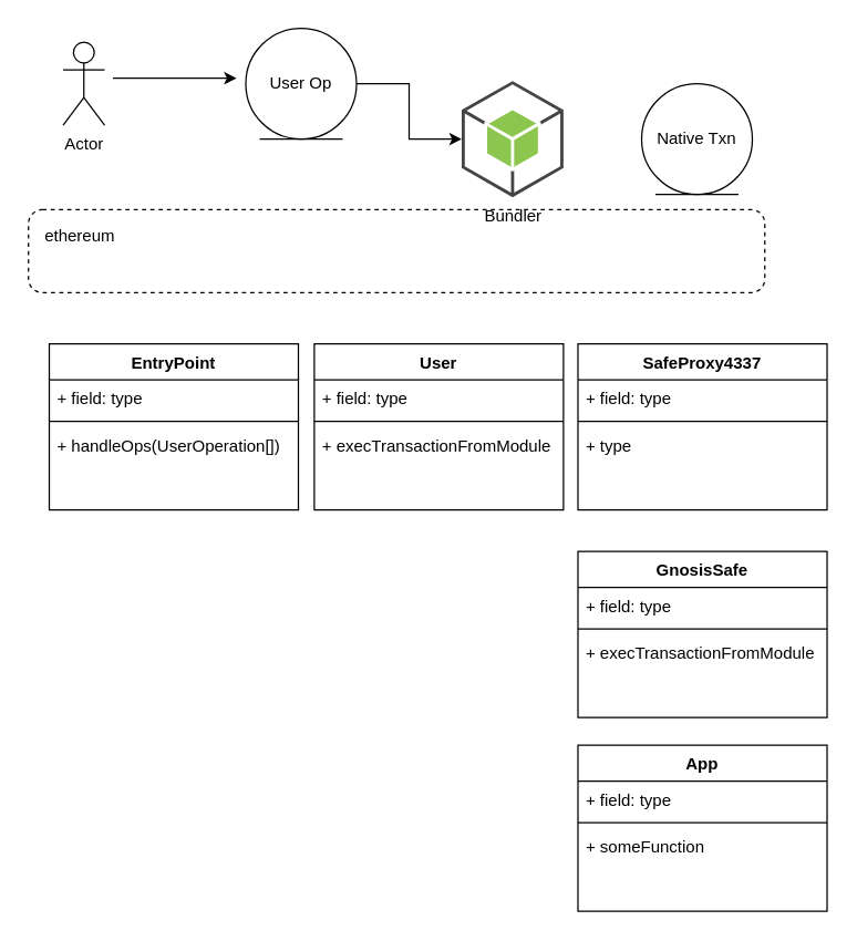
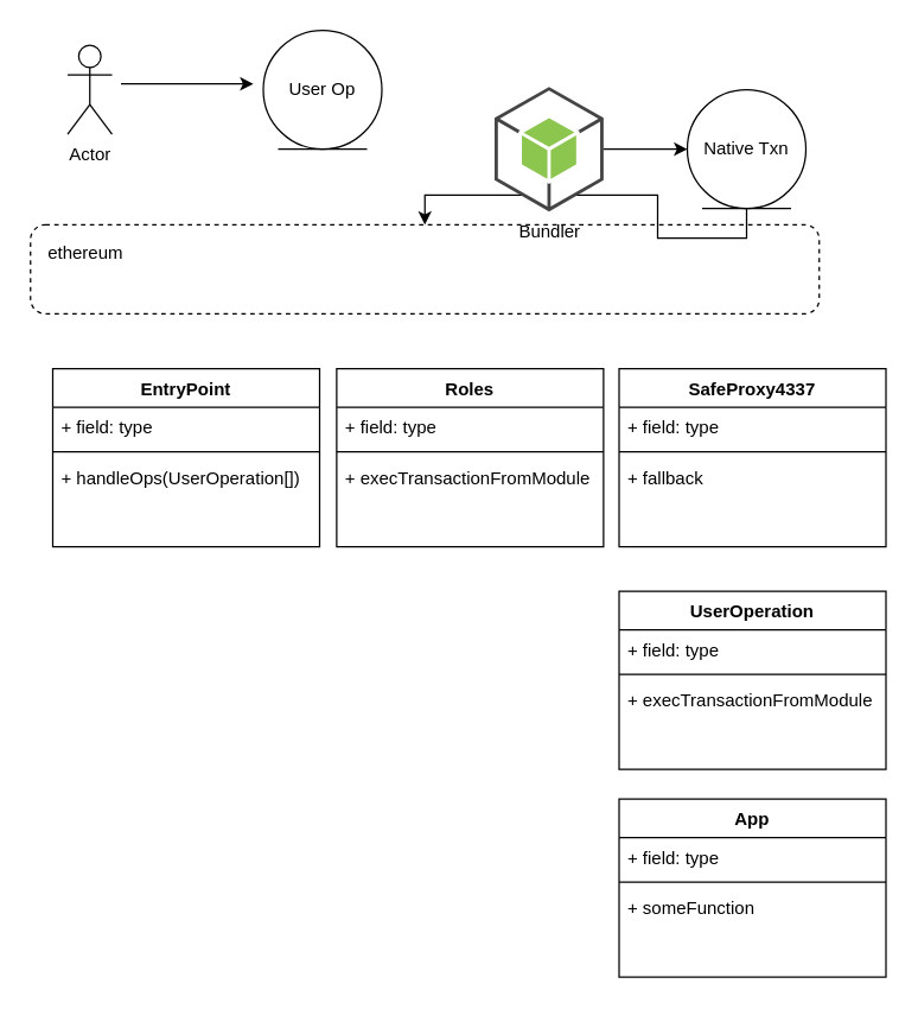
  <mxCell id="0" />
  <mxCell id="1" parent="0" />
- <mxCell id="2" value="User" style="swimlane;fontStyle=1;align=center;verticalAlign=top;childLayout=stackLayout;horizontal=1;startSize=26;horizontalStack=0;resizeParent=1;resizeParentMax=0;resizeLast=0;collapsible=1;marginBottom=0;" vertex="1" parent="1"><mxGeometry x="226.5" y="248" width="180" height="120" as="geometry" /></mxCell>
+ <mxCell id="2" value="Roles" style="swimlane;fontStyle=1;align=center;verticalAlign=top;childLayout=stackLayout;horizontal=1;startSize=26;horizontalStack=0;resizeParent=1;resizeParentMax=0;resizeLast=0;collapsible=1;marginBottom=0;" vertex="1" parent="1"><mxGeometry x="226.5" y="248" width="180" height="120" as="geometry" /></mxCell>
  <mxCell id="3" value="+ field: type" style="text;strokeColor=none;fillColor=none;align=left;verticalAlign=top;spacingLeft=4;spacingRight=4;overflow=hidden;rotatable=0;points=[[0,0.5],[1,0.5]];portConstraint=eastwest;" vertex="1" parent="2"><mxGeometry y="26" width="180" height="26" as="geometry" /></mxCell>
  <mxCell id="4" value="" style="line;strokeWidth=1;fillColor=none;align=left;verticalAlign=middle;spacingTop=-1;spacingLeft=3;spacingRight=3;rotatable=0;labelPosition=right;points=[];portConstraint=eastwest;strokeColor=inherit;" vertex="1" parent="2"><mxGeometry y="52" width="180" height="8" as="geometry" /></mxCell>
  <mxCell id="5" value="+ execTransactionFromModule" style="text;strokeColor=none;fillColor=none;align=left;verticalAlign=top;spacingLeft=4;spacingRight=4;overflow=hidden;rotatable=0;points=[[0,0.5],[1,0.5]];portConstraint=eastwest;" vertex="1" parent="2"><mxGeometry y="60" width="180" height="60" as="geometry" /></mxCell>
  <mxCell id="6" value="SafeProxy4337" style="swimlane;fontStyle=1;align=center;verticalAlign=top;childLayout=stackLayout;horizontal=1;startSize=26;horizontalStack=0;resizeParent=1;resizeParentMax=0;resizeLast=0;collapsible=1;marginBottom=0;" vertex="1" parent="1"><mxGeometry x="417" y="248" width="180" height="120" as="geometry" /></mxCell>
  <mxCell id="7" value="+ field: type" style="text;strokeColor=none;fillColor=none;align=left;verticalAlign=top;spacingLeft=4;spacingRight=4;overflow=hidden;rotatable=0;points=[[0,0.5],[1,0.5]];portConstraint=eastwest;" vertex="1" parent="6"><mxGeometry y="26" width="180" height="26" as="geometry" /></mxCell>
  <mxCell id="8" value="" style="line;strokeWidth=1;fillColor=none;align=left;verticalAlign=middle;spacingTop=-1;spacingLeft=3;spacingRight=3;rotatable=0;labelPosition=right;points=[];portConstraint=eastwest;strokeColor=inherit;" vertex="1" parent="6"><mxGeometry y="52" width="180" height="8" as="geometry" /></mxCell>
- <mxCell id="9" value="+ type" style="text;strokeColor=none;fillColor=none;align=left;verticalAlign=top;spacingLeft=4;spacingRight=4;overflow=hidden;rotatable=0;points=[[0,0.5],[1,0.5]];portConstraint=eastwest;" vertex="1" parent="6"><mxGeometry y="60" width="180" height="60" as="geometry" /></mxCell>
- <mxCell id="10" value="GnosisSafe" style="swimlane;fontStyle=1;align=center;verticalAlign=top;childLayout=stackLayout;horizontal=1;startSize=26;horizontalStack=0;resizeParent=1;resizeParentMax=0;resizeLast=0;collapsible=1;marginBottom=0;" vertex="1" parent="1"><mxGeometry x="417" y="398" width="180" height="120" as="geometry" /></mxCell>
+ <mxCell id="9" value="+ fallback" style="text;strokeColor=none;fillColor=none;align=left;verticalAlign=top;spacingLeft=4;spacingRight=4;overflow=hidden;rotatable=0;points=[[0,0.5],[1,0.5]];portConstraint=eastwest;" vertex="1" parent="6"><mxGeometry y="60" width="180" height="60" as="geometry" /></mxCell>
+ <mxCell id="10" value="UserOperation" style="swimlane;fontStyle=1;align=center;verticalAlign=top;childLayout=stackLayout;horizontal=1;startSize=26;horizontalStack=0;resizeParent=1;resizeParentMax=0;resizeLast=0;collapsible=1;marginBottom=0;" vertex="1" parent="1"><mxGeometry x="417" y="398" width="180" height="120" as="geometry" /></mxCell>
  <mxCell id="11" value="+ field: type" style="text;strokeColor=none;fillColor=none;align=left;verticalAlign=top;spacingLeft=4;spacingRight=4;overflow=hidden;rotatable=0;points=[[0,0.5],[1,0.5]];portConstraint=eastwest;" vertex="1" parent="10"><mxGeometry y="26" width="180" height="26" as="geometry" /></mxCell>
  <mxCell id="12" value="" style="line;strokeWidth=1;fillColor=none;align=left;verticalAlign=middle;spacingTop=-1;spacingLeft=3;spacingRight=3;rotatable=0;labelPosition=right;points=[];portConstraint=eastwest;strokeColor=inherit;" vertex="1" parent="10"><mxGeometry y="52" width="180" height="8" as="geometry" /></mxCell>
  <mxCell id="13" value="+ execTransactionFromModule" style="text;strokeColor=none;fillColor=none;align=left;verticalAlign=top;spacingLeft=4;spacingRight=4;overflow=hidden;rotatable=0;points=[[0,0.5],[1,0.5]];portConstraint=eastwest;" vertex="1" parent="10"><mxGeometry y="60" width="180" height="60" as="geometry" /></mxCell>
  <mxCell id="14" value="ethereum" style="dashed=1;rounded=1;absoluteArcSize=1;arcSize=20;html=1;verticalAlign=top;align=left;spacingTop=5;spacingLeft=10;container=0;" vertex="1" parent="1"><mxGeometry x="20" y="151" width="532" height="60" as="geometry" /></mxCell>
+ <mxCell id="15" value="" style="edgeStyle=orthogonalEdgeStyle;rounded=0;orthogonalLoop=1;jettySize=auto;html=1;" edge="1" parent="1" source="21" target="14"><mxGeometry relative="1" as="geometry" /></mxCell>
  <mxCell id="16" value="" style="edgeStyle=orthogonalEdgeStyle;rounded=0;orthogonalLoop=1;jettySize=auto;html=1;" edge="1" parent="1"><mxGeometry relative="1" as="geometry"><mxPoint x="81" y="56" as="sourcePoint" /><mxPoint x="170.314" y="56" as="targetPoint" /><Array as="points"><mxPoint x="126" y="56" /><mxPoint x="126" y="56" /></Array></mxGeometry></mxCell>
  <mxCell id="17" value="Actor" style="shape=umlActor;verticalLabelPosition=bottom;verticalAlign=top;html=1;container=0;" vertex="1" parent="1"><mxGeometry x="45" y="30" width="30" height="60" as="geometry" /></mxCell>
  <mxCell id="18" value="User Op" style="ellipse;shape=umlEntity;whiteSpace=wrap;html=1;container=0;" vertex="1" parent="1"><mxGeometry x="177" y="20" width="80" height="80" as="geometry" /></mxCell>
  <mxCell id="19" value="Bundler" style="outlineConnect=0;dashed=0;verticalLabelPosition=bottom;verticalAlign=top;align=center;html=1;shape=mxgraph.aws3.android;fillColor=#8CC64F;gradientColor=none;container=0;" vertex="1" parent="1"><mxGeometry x="333" y="58" width="73.5" height="84" as="geometry" /></mxCell>
- <mxCell id="20" value="" style="edgeStyle=orthogonalEdgeStyle;rounded=0;orthogonalLoop=1;jettySize=auto;html=1;" edge="1" parent="1" source="18" target="19"><mxGeometry relative="1" as="geometry" /></mxCell>
  <mxCell id="21" value="Native Txn" style="ellipse;shape=umlEntity;whiteSpace=wrap;html=1;container=0;" vertex="1" parent="1"><mxGeometry x="463" y="60" width="80" height="80" as="geometry" /></mxCell>
+ <mxCell id="22" value="" style="edgeStyle=orthogonalEdgeStyle;rounded=0;orthogonalLoop=1;jettySize=auto;html=1;" edge="1" parent="1" source="19" target="21"><mxGeometry relative="1" as="geometry" /></mxCell>
  <mxCell id="23" value="EntryPoint" style="swimlane;fontStyle=1;align=center;verticalAlign=top;childLayout=stackLayout;horizontal=1;startSize=26;horizontalStack=0;resizeParent=1;resizeParentMax=0;resizeLast=0;collapsible=1;marginBottom=0;" vertex="1" parent="1"><mxGeometry x="35" y="248" width="180" height="120" as="geometry" /></mxCell>
  <mxCell id="24" value="+ field: type" style="text;strokeColor=none;fillColor=none;align=left;verticalAlign=top;spacingLeft=4;spacingRight=4;overflow=hidden;rotatable=0;points=[[0,0.5],[1,0.5]];portConstraint=eastwest;" vertex="1" parent="23"><mxGeometry y="26" width="180" height="26" as="geometry" /></mxCell>
  <mxCell id="25" value="" style="line;strokeWidth=1;fillColor=none;align=left;verticalAlign=middle;spacingTop=-1;spacingLeft=3;spacingRight=3;rotatable=0;labelPosition=right;points=[];portConstraint=eastwest;strokeColor=inherit;" vertex="1" parent="23"><mxGeometry y="52" width="180" height="8" as="geometry" /></mxCell>
  <mxCell id="26" value="+ handleOps(UserOperation[])" style="text;strokeColor=none;fillColor=none;align=left;verticalAlign=top;spacingLeft=4;spacingRight=4;overflow=hidden;rotatable=0;points=[[0,0.5],[1,0.5]];portConstraint=eastwest;" vertex="1" parent="23"><mxGeometry y="60" width="180" height="60" as="geometry" /></mxCell>
  <mxCell id="27" value="App" style="swimlane;fontStyle=1;align=center;verticalAlign=top;childLayout=stackLayout;horizontal=1;startSize=26;horizontalStack=0;resizeParent=1;resizeParentMax=0;resizeLast=0;collapsible=1;marginBottom=0;" vertex="1" parent="1"><mxGeometry x="417" y="538" width="180" height="120" as="geometry" /></mxCell>
  <mxCell id="28" value="+ field: type" style="text;strokeColor=none;fillColor=none;align=left;verticalAlign=top;spacingLeft=4;spacingRight=4;overflow=hidden;rotatable=0;points=[[0,0.5],[1,0.5]];portConstraint=eastwest;" vertex="1" parent="27"><mxGeometry y="26" width="180" height="26" as="geometry" /></mxCell>
  <mxCell id="29" value="" style="line;strokeWidth=1;fillColor=none;align=left;verticalAlign=middle;spacingTop=-1;spacingLeft=3;spacingRight=3;rotatable=0;labelPosition=right;points=[];portConstraint=eastwest;strokeColor=inherit;" vertex="1" parent="27"><mxGeometry y="52" width="180" height="8" as="geometry" /></mxCell>
  <mxCell id="30" value="+ someFunction" style="text;strokeColor=none;fillColor=none;align=left;verticalAlign=top;spacingLeft=4;spacingRight=4;overflow=hidden;rotatable=0;points=[[0,0.5],[1,0.5]];portConstraint=eastwest;" vertex="1" parent="27"><mxGeometry y="60" width="180" height="60" as="geometry" /></mxCell>
